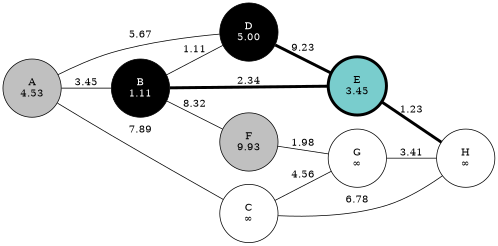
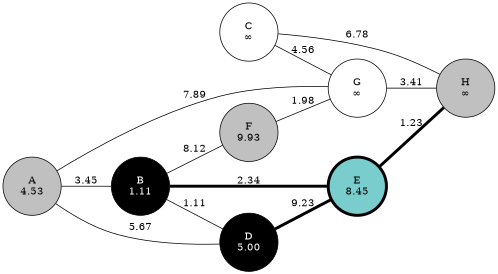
  strict graph {
    rankdir=LR
    node [distance=None fillcolor=white style=filled]
    n1 [distance=4.56 fillcolor=gray height=1.1 label="A\n4.53" width=1.1]
    n2 [distance=1.11 fillcolor=black fontcolor=white height=1.1 label="B\n1.11" width=1.1]
    n3 [height=1.1 label="C\n∞" width=1.1]
    n4 [distance=0.00 fillcolor=black fontcolor=white height=1.1 label="D\n5.00" width=1.1]
-   n5 [distance=3.45 fillcolor=darkslategray3 height=1.1 label="E\n3.45" penwidth=4 width=1.1]
+   n5 [distance=3.45 fillcolor=darkslategray3 height=1.1 label="E\n8.45" penwidth=4 width=1.1]
    n6 [distance=9.23 fillcolor=gray height=1.1 label="F\n9.93" width=1.1]
    n7 [height=1.1 label="G\n∞" width=1.1]
-   n8 [height=1.1 label="H\n∞" width=1.1]
+   n8 [fillcolor=gray height=1.1 label="H\n∞" width=1.1]
    n1 -- n2 [label=3.45]
-   n1 -- n3 [label=7.89]
+   n1 -- n7 [label=7.89]
    n1 -- n4 [label=5.67]
    n2 -- n4 [label=1.11]
    n2 -- n5 [label=2.34 penwidth=4]
-   n2 -- n6 [label=8.32]
+   n2 -- n6 [label=8.12]
    n3 -- n7 [label=4.56]
    n3 -- n8 [label=6.78]
    n4 -- n5 [label=9.23 penwidth=4]
    n5 -- n8 [label=1.23 penwidth=4]
    n6 -- n7 [label=1.98]
    n7 -- n8 [label=3.41]
  }
